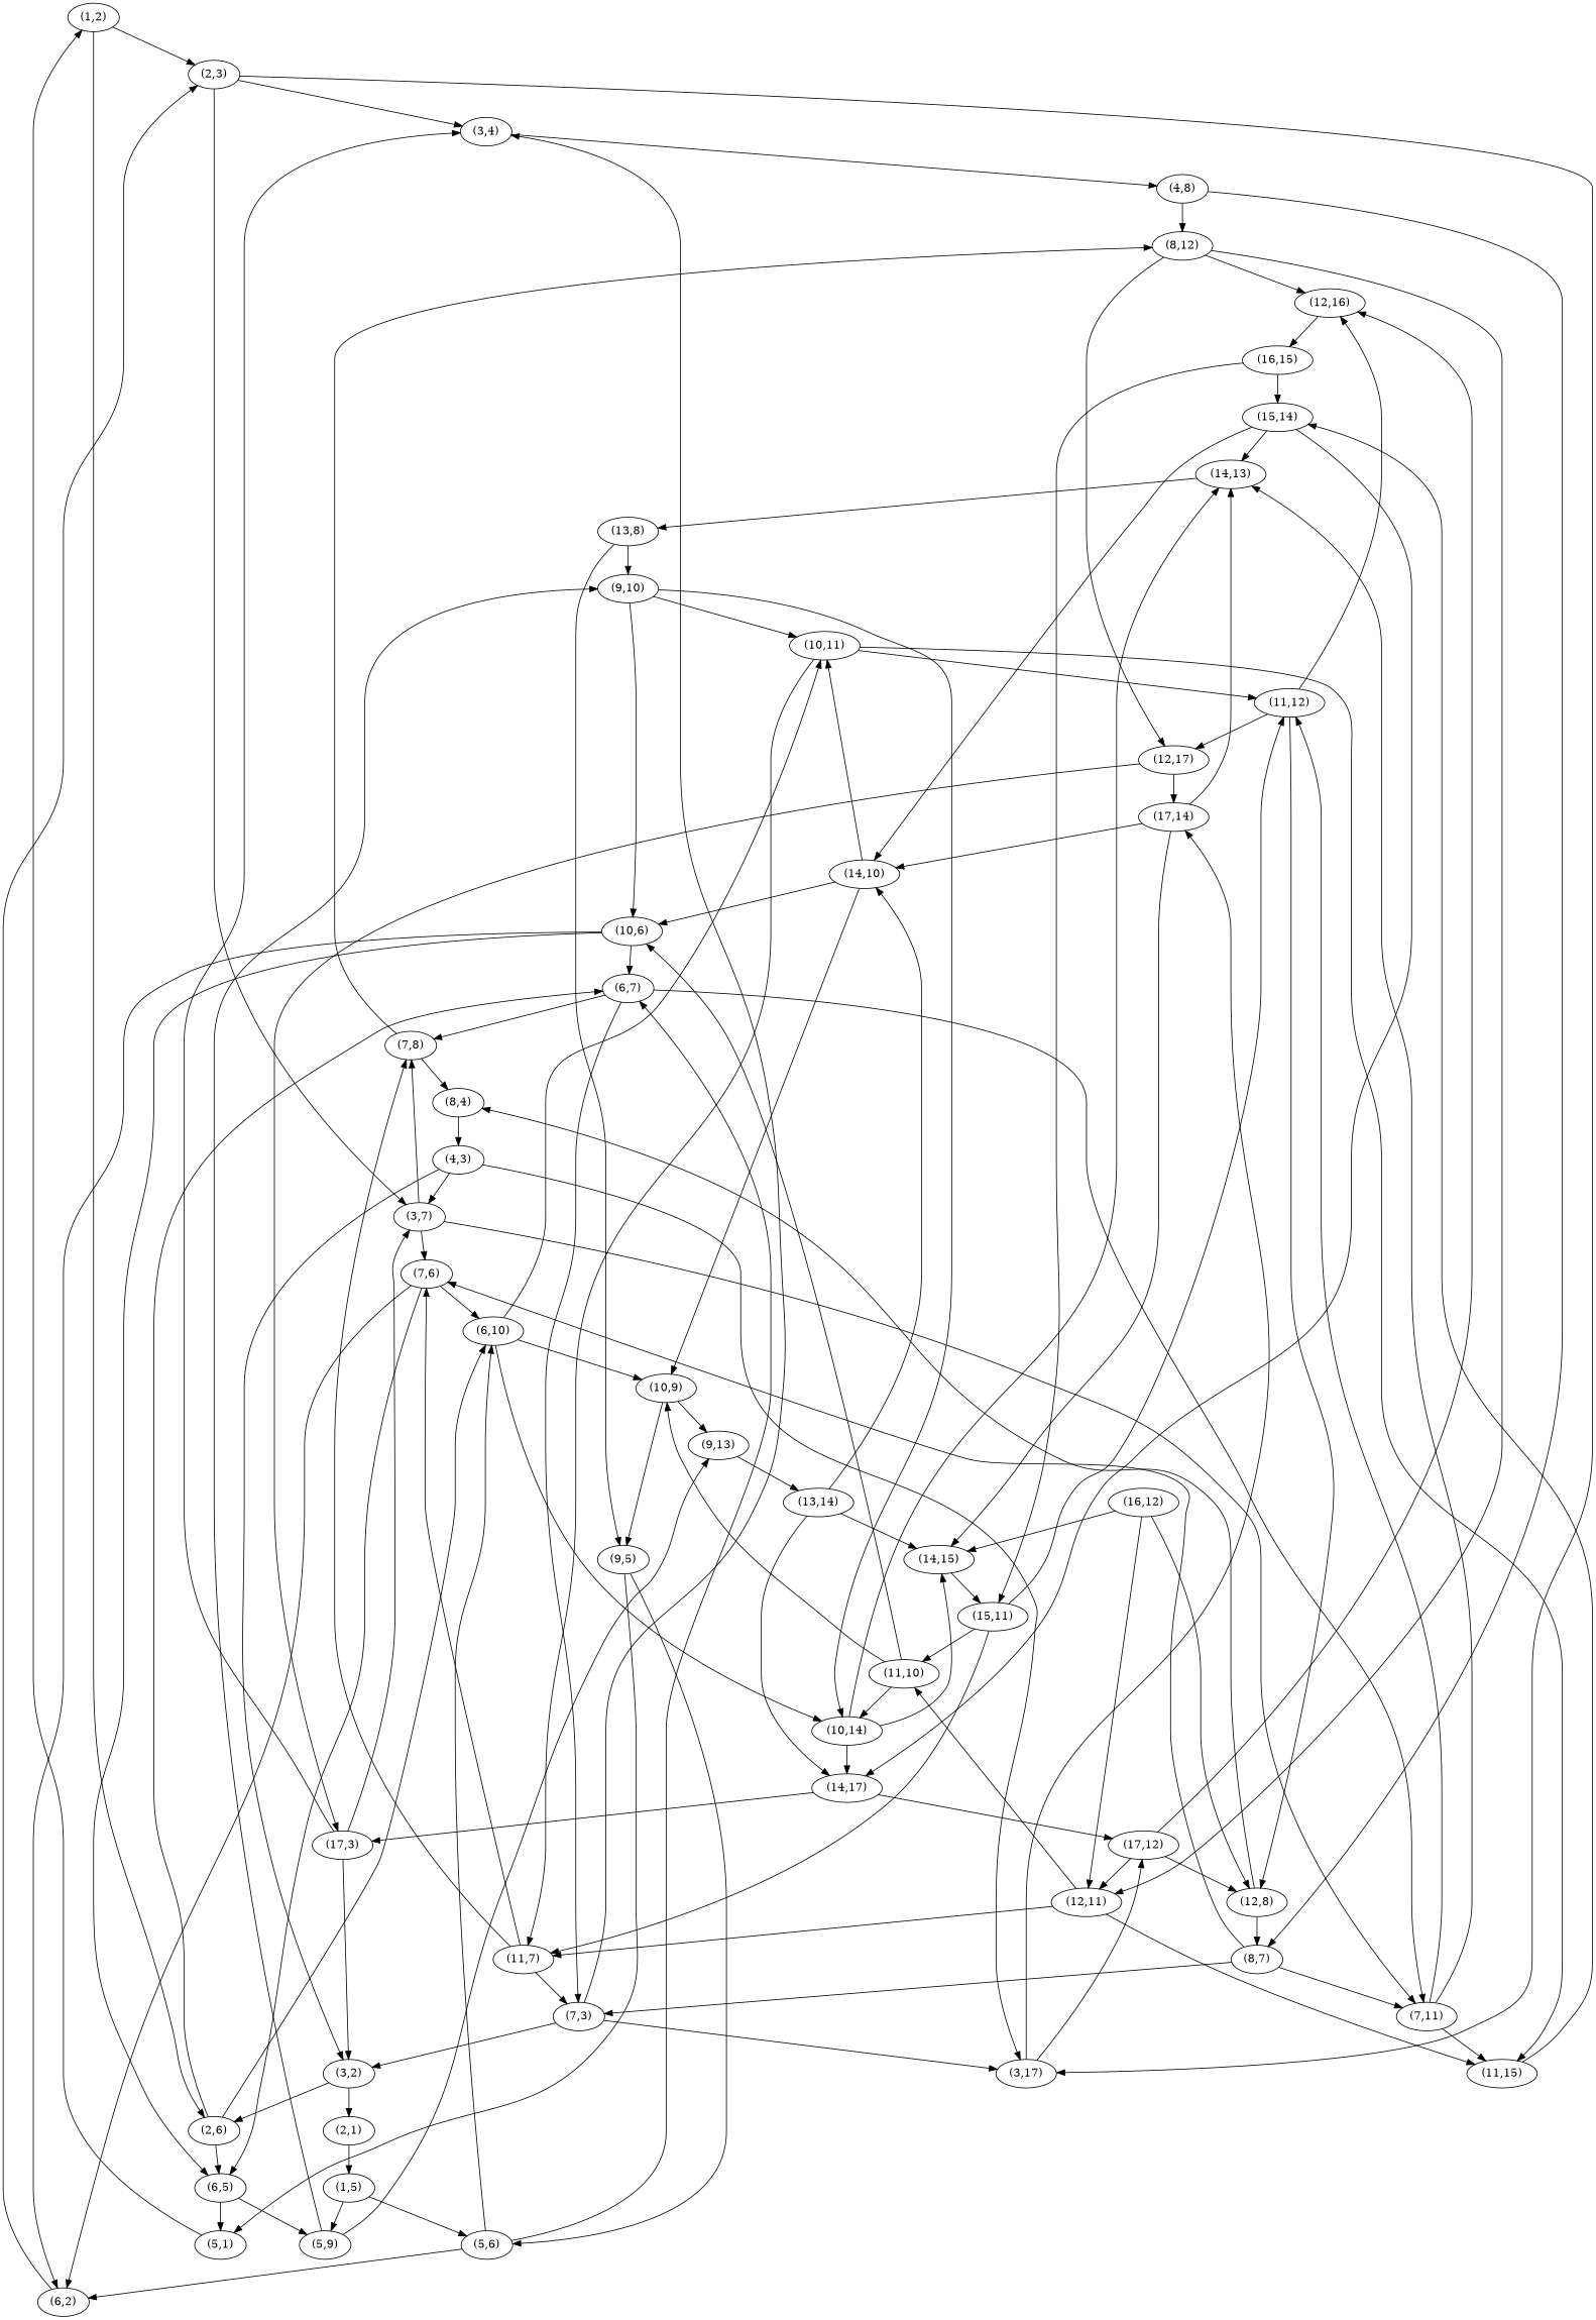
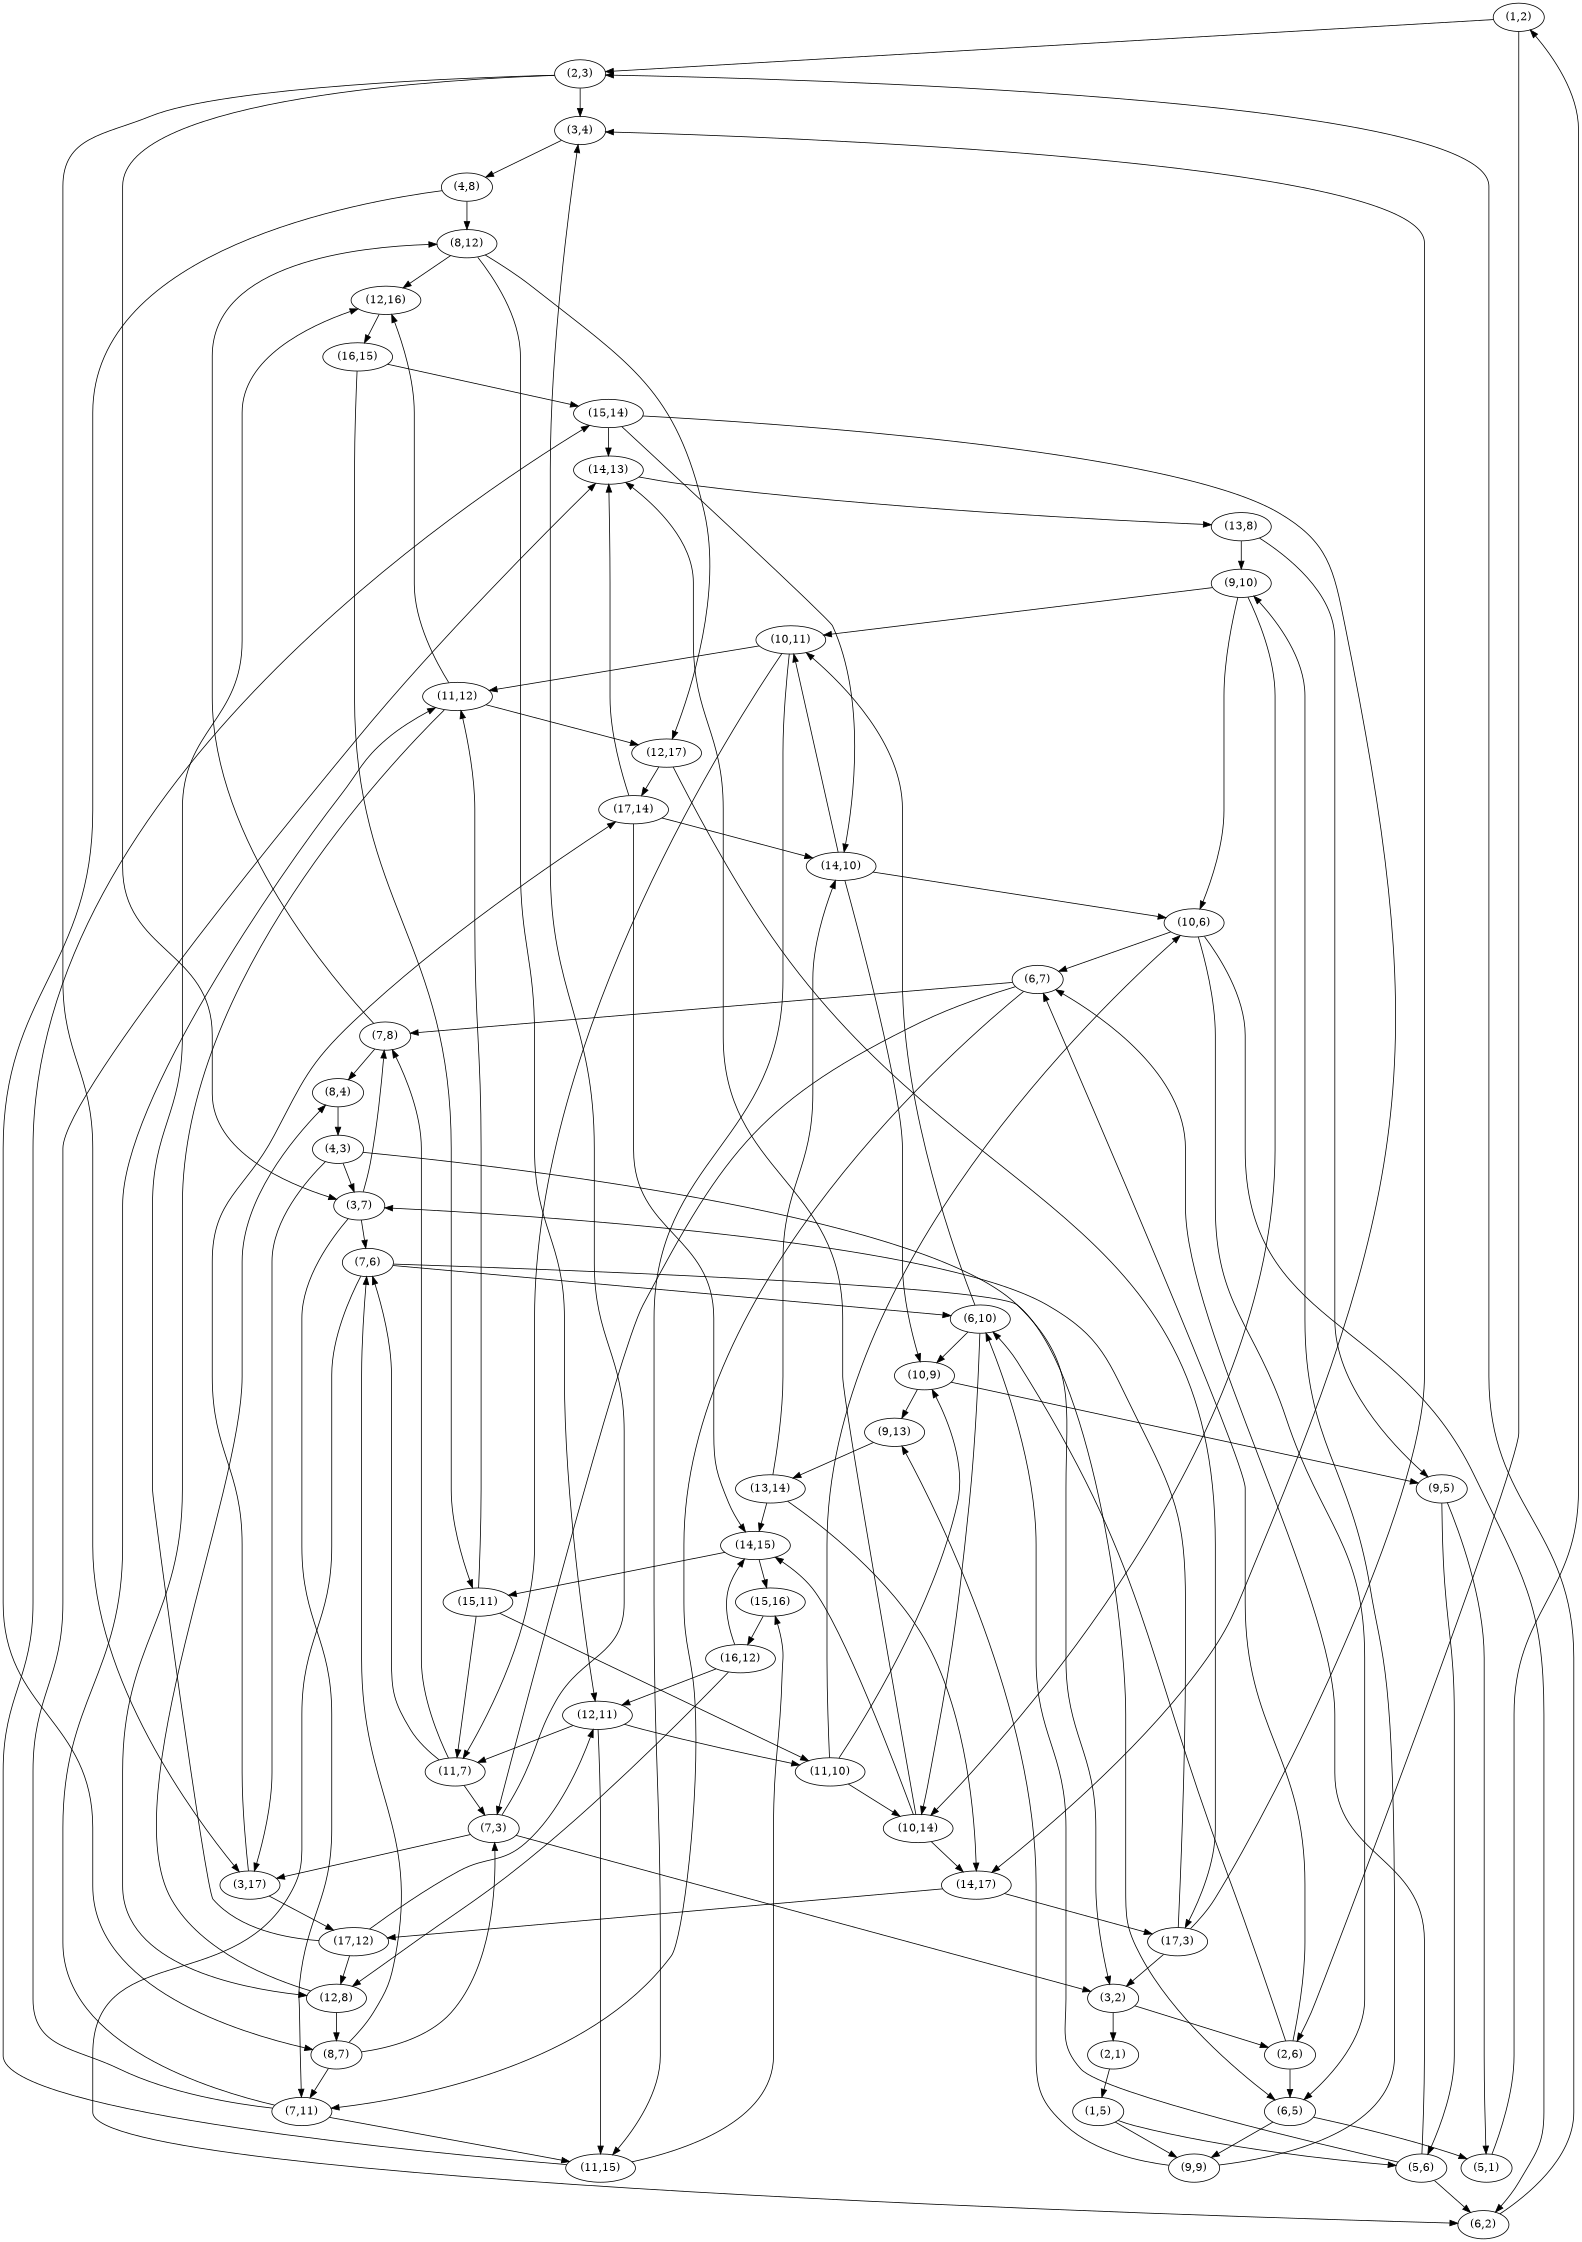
  digraph {
    "(1,2)"
    "(2,3)"
    "(2,6)"
    "(3,4)"
    "(3,7)"
    "(3,17)"
    "(6,7)"
    "(6,10)"
    "(6,5)"
    "(4,8)"
    "(7,8)"
    "(7,11)"
    "(7,6)"
    "(17,12)"
    "(17,14)"
    "(7,3)"
    "(10,11)"
    "(10,14)"
    "(10,9)"
-   "(5,9)"
+   "(5,9)" [label="(9,9)"]
    "(5,1)"
    "(2,1)"
    "(1,5)"
    "(5,6)"
    "(6,2)"
    "(9,10)"
    "(9,13)"
    "(8,12)"
    "(8,7)"
    "(8,4)"
    "(11,12)"
    "(11,15)"
    "(14,13)"
    "(12,16)"
    "(12,11)"
    "(12,8)"
    "(14,15)"
    "(14,10)"
    "(3,2)"
    "(12,17)"
    "(4,3)"
    "(11,7)"
    "(14,17)"
    "(9,5)"
    "(10,6)"
    "(13,14)"
+   "(15,16)"
    "(15,14)"
    "(11,10)"
    "(16,15)"
    "(17,3)"
    "(15,11)"
    n53 [label="(13,8)"]
    "(16,12)"
    "(1,2)" -> "(2,3)"
    "(1,2)" -> "(2,6)"
    "(2,3)" -> "(3,4)"
    "(2,3)" -> "(3,7)"
    "(2,3)" -> "(3,17)"
    "(2,6)" -> "(6,7)"
    "(2,6)" -> "(6,10)"
    "(2,6)" -> "(6,5)"
    "(3,4)" -> "(4,8)"
    "(3,7)" -> "(7,8)"
    "(3,7)" -> "(7,11)"
    "(3,7)" -> "(7,6)"
    "(3,17)" -> "(17,12)"
    "(3,17)" -> "(17,14)"
    "(6,7)" -> "(7,8)"
    "(6,7)" -> "(7,11)"
    "(6,7)" -> "(7,3)"
    "(6,10)" -> "(10,11)"
    "(6,10)" -> "(10,14)"
    "(6,10)" -> "(10,9)"
    "(6,5)" -> "(5,9)"
    "(6,5)" -> "(5,1)"
    "(4,8)" -> "(8,12)"
    "(4,8)" -> "(8,7)"
    "(7,8)" -> "(8,12)"
    "(7,8)" -> "(8,4)"
    "(7,11)" -> "(11,12)"
    "(7,11)" -> "(11,15)"
    "(7,11)" -> "(14,13)"
    "(7,6)" -> "(6,10)"
    "(7,6)" -> "(6,5)"
    "(7,6)" -> "(6,2)"
    "(17,12)" -> "(12,16)"
    "(17,12)" -> "(12,11)"
    "(17,12)" -> "(12,8)"
    "(17,14)" -> "(14,13)"
    "(17,14)" -> "(14,15)"
    "(17,14)" -> "(14,10)"
    "(7,3)" -> "(3,4)"
    "(7,3)" -> "(3,17)"
    "(7,3)" -> "(3,2)"
    "(10,11)" -> "(11,12)"
    "(10,11)" -> "(11,15)"
    "(10,11)" -> "(11,7)"
    "(10,14)" -> "(14,13)"
    "(10,14)" -> "(14,15)"
    "(10,14)" -> "(14,17)"
    "(10,9)" -> "(9,13)"
    "(10,9)" -> "(9,5)"
    "(5,9)" -> "(9,10)"
    "(5,9)" -> "(9,13)"
    "(5,1)" -> "(1,2)"
    "(2,1)" -> "(1,5)"
    "(1,5)" -> "(5,9)"
    "(1,5)" -> "(5,6)"
    "(5,6)" -> "(6,7)"
    "(5,6)" -> "(6,10)"
    "(5,6)" -> "(6,2)"
    "(6,2)" -> "(2,3)"
    "(9,10)" -> "(10,11)"
    "(9,10)" -> "(10,14)"
    "(9,10)" -> "(10,6)"
    "(9,13)" -> "(13,14)"
    "(8,12)" -> "(12,16)"
    "(8,12)" -> "(12,11)"
    "(8,12)" -> "(12,17)"
    "(8,7)" -> "(7,11)"
    "(8,7)" -> "(7,6)"
    "(8,7)" -> "(7,3)"
    "(8,4)" -> "(4,3)"
    "(11,12)" -> "(12,16)"
    "(11,12)" -> "(12,8)"
    "(11,12)" -> "(12,17)"
+   "(11,15)" -> "(15,16)"
    "(11,15)" -> "(15,14)"
    "(14,13)" -> n53
    "(12,16)" -> "(16,15)"
    "(12,11)" -> "(11,15)"
    "(12,11)" -> "(11,7)"
    "(12,11)" -> "(11,10)"
    "(12,8)" -> "(8,7)"
    "(12,8)" -> "(8,4)"
+   "(14,15)" -> "(15,16)"
    "(14,15)" -> "(15,11)"
    "(14,10)" -> "(10,11)"
    "(14,10)" -> "(10,9)"
    "(14,10)" -> "(10,6)"
    "(3,2)" -> "(2,6)"
    "(3,2)" -> "(2,1)"
    "(12,17)" -> "(17,14)"
    "(12,17)" -> "(17,3)"
    "(4,3)" -> "(3,7)"
    "(4,3)" -> "(3,17)"
    "(4,3)" -> "(3,2)"
    "(11,7)" -> "(7,8)"
    "(11,7)" -> "(7,6)"
    "(11,7)" -> "(7,3)"
    "(14,17)" -> "(17,12)"
    "(14,17)" -> "(17,3)"
    "(9,5)" -> "(5,1)"
    "(9,5)" -> "(5,6)"
    "(10,6)" -> "(6,7)"
    "(10,6)" -> "(6,5)"
    "(10,6)" -> "(6,2)"
    "(13,14)" -> "(14,15)"
    "(13,14)" -> "(14,10)"
    "(13,14)" -> "(14,17)"
+   "(15,16)" -> "(16,12)"
    "(15,14)" -> "(14,13)"
    "(15,14)" -> "(14,10)"
    "(15,14)" -> "(14,17)"
    "(11,10)" -> "(10,14)"
    "(11,10)" -> "(10,9)"
    "(11,10)" -> "(10,6)"
    "(16,15)" -> "(15,14)"
    "(16,15)" -> "(15,11)"
    "(17,3)" -> "(3,4)"
    "(17,3)" -> "(3,7)"
    "(17,3)" -> "(3,2)"
    "(15,11)" -> "(11,12)"
    "(15,11)" -> "(11,7)"
    "(15,11)" -> "(11,10)"
    n53 -> "(9,10)"
    n53 -> "(9,5)"
    "(16,12)" -> "(12,11)"
    "(16,12)" -> "(12,8)"
    "(16,12)" -> "(14,15)"
  }
